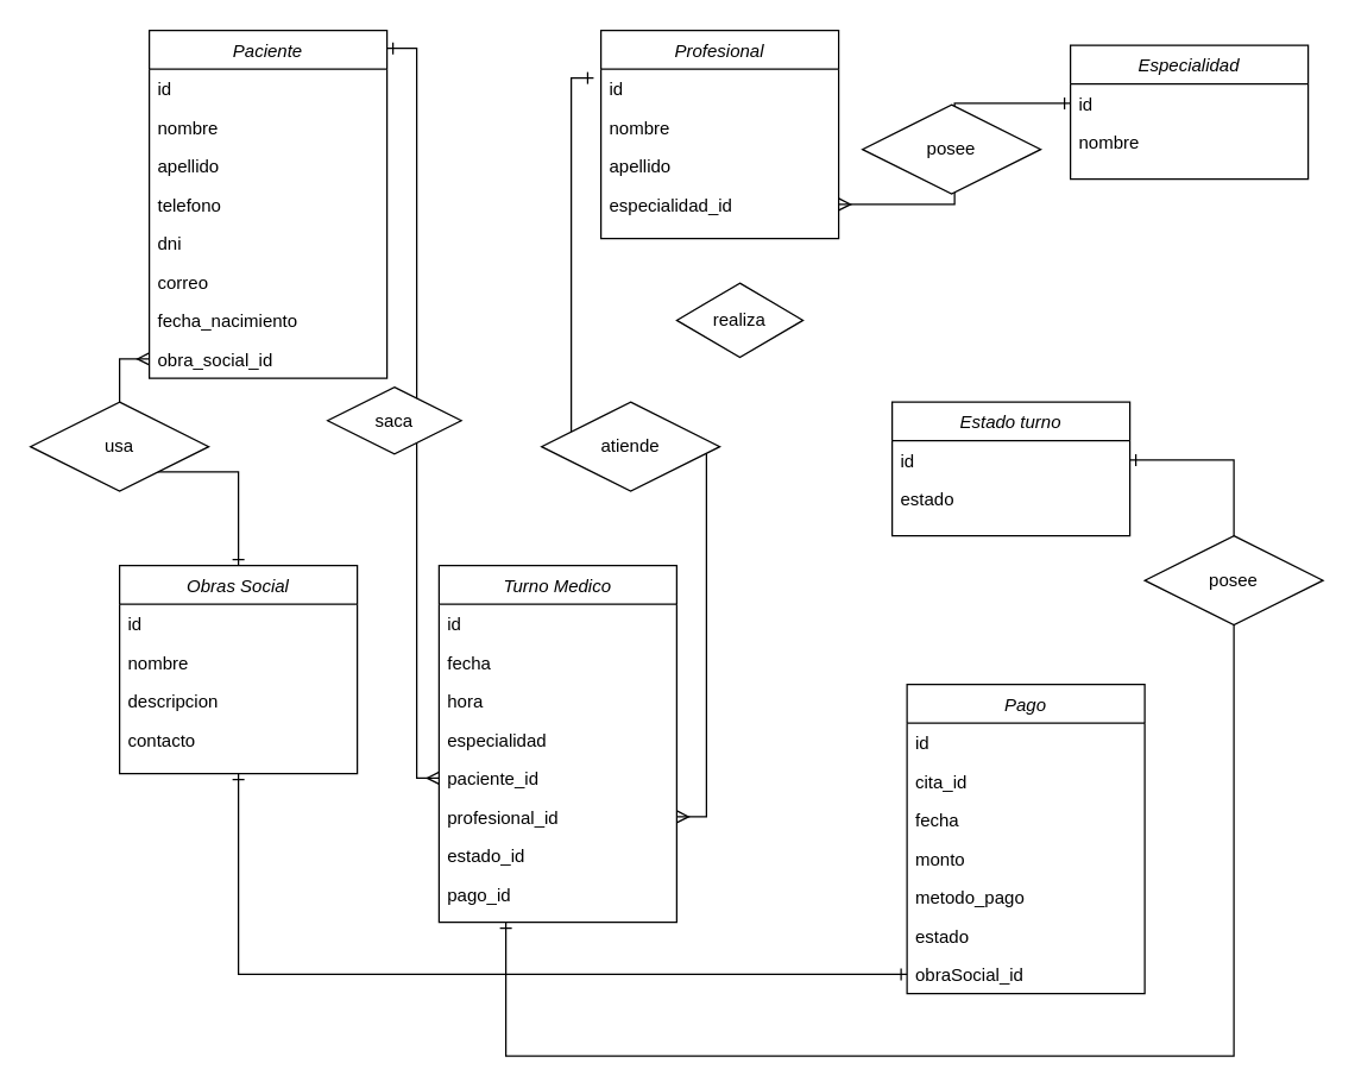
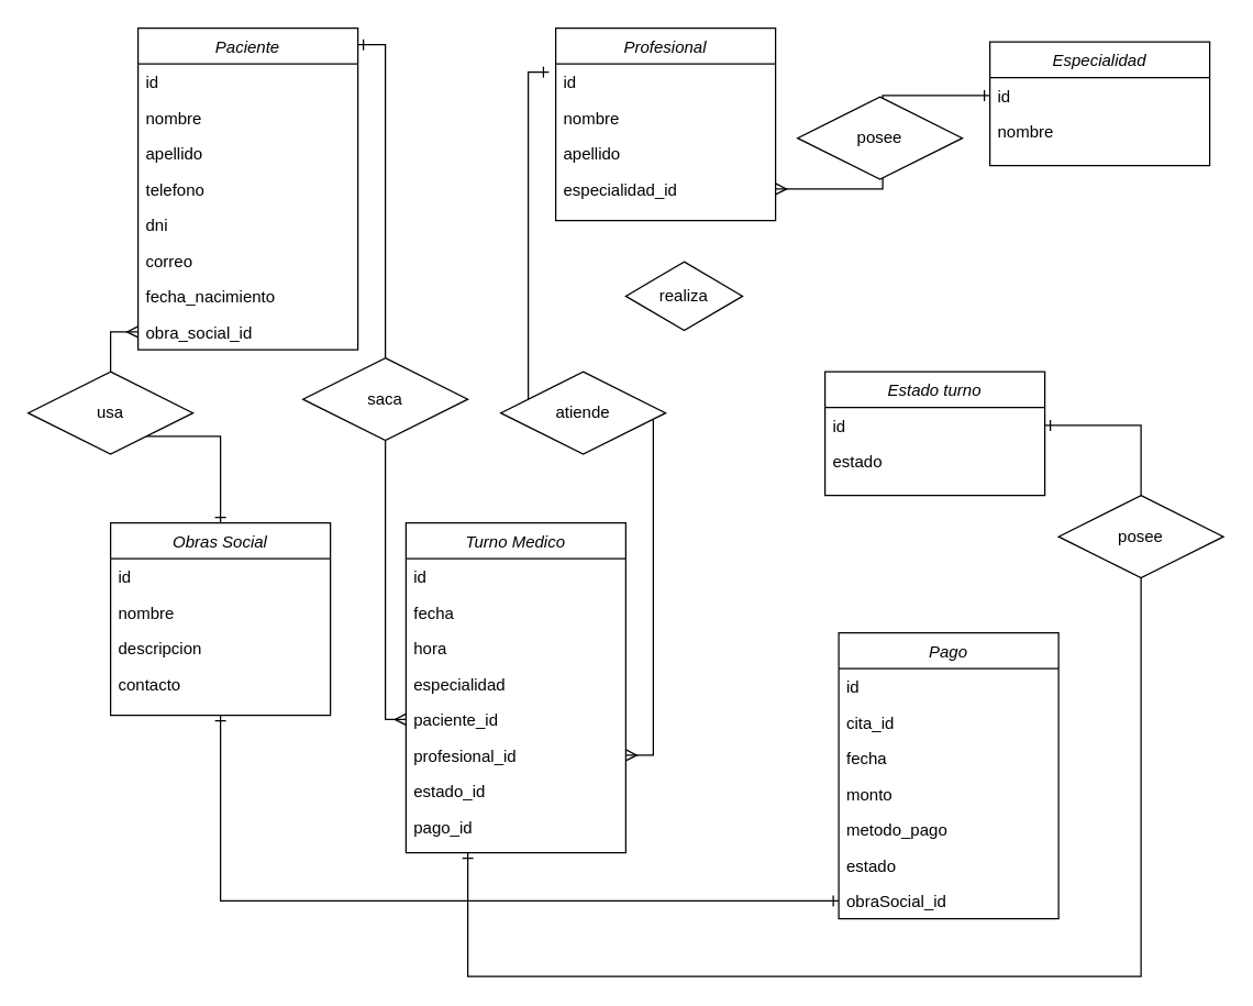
  <mxCell id="0" />
  <mxCell id="1" parent="0" />
  <mxCell id="2" value="Paciente" style="swimlane;fontStyle=2;align=center;verticalAlign=top;childLayout=stackLayout;horizontal=1;startSize=26;horizontalStack=0;resizeParent=1;resizeLast=0;collapsible=1;marginBottom=0;rounded=0;shadow=0;strokeWidth=1;" parent="1" vertex="1"><mxGeometry x="100" y="20" width="160" height="234" as="geometry"><mxRectangle x="230" y="140" width="160" height="26" as="alternateBounds" /></mxGeometry></mxCell>
  <mxCell id="3" value="id" style="text;align=left;verticalAlign=top;spacingLeft=4;spacingRight=4;overflow=hidden;rotatable=0;points=[[0,0.5],[1,0.5]];portConstraint=eastwest;" parent="2" vertex="1"><mxGeometry y="26" width="160" height="26" as="geometry" /></mxCell>
  <mxCell id="4" value="nombre" style="text;align=left;verticalAlign=top;spacingLeft=4;spacingRight=4;overflow=hidden;rotatable=0;points=[[0,0.5],[1,0.5]];portConstraint=eastwest;rounded=0;shadow=0;html=0;" parent="2" vertex="1"><mxGeometry y="52" width="160" height="26" as="geometry" /></mxCell>
  <mxCell id="5" value="apellido" style="text;align=left;verticalAlign=top;spacingLeft=4;spacingRight=4;overflow=hidden;rotatable=0;points=[[0,0.5],[1,0.5]];portConstraint=eastwest;rounded=0;shadow=0;html=0;" parent="2" vertex="1"><mxGeometry y="78" width="160" height="26" as="geometry" /></mxCell>
  <mxCell id="6" value="telefono" style="text;align=left;verticalAlign=top;spacingLeft=4;spacingRight=4;overflow=hidden;rotatable=0;points=[[0,0.5],[1,0.5]];portConstraint=eastwest;rounded=0;shadow=0;html=0;" parent="2" vertex="1"><mxGeometry y="104" width="160" height="26" as="geometry" /></mxCell>
  <mxCell id="7" value="dni" style="text;align=left;verticalAlign=top;spacingLeft=4;spacingRight=4;overflow=hidden;rotatable=0;points=[[0,0.5],[1,0.5]];portConstraint=eastwest;rounded=0;shadow=0;html=0;" parent="2" vertex="1"><mxGeometry y="130" width="160" height="26" as="geometry" /></mxCell>
  <mxCell id="8" value="correo" style="text;align=left;verticalAlign=top;spacingLeft=4;spacingRight=4;overflow=hidden;rotatable=0;points=[[0,0.5],[1,0.5]];portConstraint=eastwest;rounded=0;shadow=0;html=0;" parent="2" vertex="1"><mxGeometry y="156" width="160" height="26" as="geometry" /></mxCell>
  <mxCell id="9" value="fecha_nacimiento" style="text;align=left;verticalAlign=top;spacingLeft=4;spacingRight=4;overflow=hidden;rotatable=0;points=[[0,0.5],[1,0.5]];portConstraint=eastwest;rounded=0;shadow=0;html=0;" parent="2" vertex="1"><mxGeometry y="182" width="160" height="26" as="geometry" /></mxCell>
  <mxCell id="10" value="obra_social_id" style="text;align=left;verticalAlign=top;spacingLeft=4;spacingRight=4;overflow=hidden;rotatable=0;points=[[0,0.5],[1,0.5]];portConstraint=eastwest;rounded=0;shadow=0;html=0;" parent="2" vertex="1"><mxGeometry y="208" width="160" height="26" as="geometry" /></mxCell>
  <mxCell id="11" value="Profesional" style="swimlane;fontStyle=2;align=center;verticalAlign=top;childLayout=stackLayout;horizontal=1;startSize=26;horizontalStack=0;resizeParent=1;resizeLast=0;collapsible=1;marginBottom=0;rounded=0;shadow=0;strokeWidth=1;" parent="1" vertex="1"><mxGeometry x="404" y="20" width="160" height="140" as="geometry"><mxRectangle x="230" y="140" width="160" height="26" as="alternateBounds" /></mxGeometry></mxCell>
  <mxCell id="12" value="id" style="text;align=left;verticalAlign=top;spacingLeft=4;spacingRight=4;overflow=hidden;rotatable=0;points=[[0,0.5],[1,0.5]];portConstraint=eastwest;" parent="11" vertex="1"><mxGeometry y="26" width="160" height="26" as="geometry" /></mxCell>
  <mxCell id="13" value="nombre" style="text;align=left;verticalAlign=top;spacingLeft=4;spacingRight=4;overflow=hidden;rotatable=0;points=[[0,0.5],[1,0.5]];portConstraint=eastwest;rounded=0;shadow=0;html=0;" parent="11" vertex="1"><mxGeometry y="52" width="160" height="26" as="geometry" /></mxCell>
  <mxCell id="14" value="apellido" style="text;align=left;verticalAlign=top;spacingLeft=4;spacingRight=4;overflow=hidden;rotatable=0;points=[[0,0.5],[1,0.5]];portConstraint=eastwest;rounded=0;shadow=0;html=0;" parent="11" vertex="1"><mxGeometry y="78" width="160" height="26" as="geometry" /></mxCell>
  <mxCell id="15" value="especialidad_id" style="text;align=left;verticalAlign=top;spacingLeft=4;spacingRight=4;overflow=hidden;rotatable=0;points=[[0,0.5],[1,0.5]];portConstraint=eastwest;rounded=0;shadow=0;html=0;" parent="11" vertex="1"><mxGeometry y="104" width="160" height="26" as="geometry" /></mxCell>
  <mxCell id="16" style="edgeStyle=orthogonalEdgeStyle;rounded=0;orthogonalLoop=1;jettySize=auto;html=1;entryX=0;entryY=0.5;entryDx=0;entryDy=0;endArrow=ERone;endFill=0;startArrow=ERone;startFill=0;" edge="1" parent="1" source="17" target="38"><mxGeometry relative="1" as="geometry" /></mxCell>
  <mxCell id="17" value="Obras Social" style="swimlane;fontStyle=2;align=center;verticalAlign=top;childLayout=stackLayout;horizontal=1;startSize=26;horizontalStack=0;resizeParent=1;resizeLast=0;collapsible=1;marginBottom=0;rounded=0;shadow=0;strokeWidth=1;" parent="1" vertex="1"><mxGeometry x="80" y="380" width="160" height="140" as="geometry"><mxRectangle x="230" y="140" width="160" height="26" as="alternateBounds" /></mxGeometry></mxCell>
  <mxCell id="18" value="id" style="text;align=left;verticalAlign=top;spacingLeft=4;spacingRight=4;overflow=hidden;rotatable=0;points=[[0,0.5],[1,0.5]];portConstraint=eastwest;" parent="17" vertex="1"><mxGeometry y="26" width="160" height="26" as="geometry" /></mxCell>
  <mxCell id="19" value="nombre" style="text;align=left;verticalAlign=top;spacingLeft=4;spacingRight=4;overflow=hidden;rotatable=0;points=[[0,0.5],[1,0.5]];portConstraint=eastwest;rounded=0;shadow=0;html=0;" parent="17" vertex="1"><mxGeometry y="52" width="160" height="26" as="geometry" /></mxCell>
  <mxCell id="20" value="descripcion" style="text;align=left;verticalAlign=top;spacingLeft=4;spacingRight=4;overflow=hidden;rotatable=0;points=[[0,0.5],[1,0.5]];portConstraint=eastwest;rounded=0;shadow=0;html=0;" parent="17" vertex="1"><mxGeometry y="78" width="160" height="26" as="geometry" /></mxCell>
  <mxCell id="21" value="contacto" style="text;align=left;verticalAlign=top;spacingLeft=4;spacingRight=4;overflow=hidden;rotatable=0;points=[[0,0.5],[1,0.5]];portConstraint=eastwest;rounded=0;shadow=0;html=0;" parent="17" vertex="1"><mxGeometry y="104" width="160" height="26" as="geometry" /></mxCell>
  <mxCell id="22" value="Turno Medico" style="swimlane;fontStyle=2;align=center;verticalAlign=top;childLayout=stackLayout;horizontal=1;startSize=26;horizontalStack=0;resizeParent=1;resizeLast=0;collapsible=1;marginBottom=0;rounded=0;shadow=0;strokeWidth=1;" parent="1" vertex="1"><mxGeometry x="295" y="380" width="160" height="240" as="geometry"><mxRectangle x="230" y="140" width="160" height="26" as="alternateBounds" /></mxGeometry></mxCell>
  <mxCell id="23" value="id" style="text;align=left;verticalAlign=top;spacingLeft=4;spacingRight=4;overflow=hidden;rotatable=0;points=[[0,0.5],[1,0.5]];portConstraint=eastwest;" parent="22" vertex="1"><mxGeometry y="26" width="160" height="26" as="geometry" /></mxCell>
  <mxCell id="24" value="fecha" style="text;align=left;verticalAlign=top;spacingLeft=4;spacingRight=4;overflow=hidden;rotatable=0;points=[[0,0.5],[1,0.5]];portConstraint=eastwest;rounded=0;shadow=0;html=0;" parent="22" vertex="1"><mxGeometry y="52" width="160" height="26" as="geometry" /></mxCell>
  <mxCell id="25" value="hora" style="text;align=left;verticalAlign=top;spacingLeft=4;spacingRight=4;overflow=hidden;rotatable=0;points=[[0,0.5],[1,0.5]];portConstraint=eastwest;rounded=0;shadow=0;html=0;" parent="22" vertex="1"><mxGeometry y="78" width="160" height="26" as="geometry" /></mxCell>
  <mxCell id="26" value="especialidad" style="text;align=left;verticalAlign=top;spacingLeft=4;spacingRight=4;overflow=hidden;rotatable=0;points=[[0,0.5],[1,0.5]];portConstraint=eastwest;rounded=0;shadow=0;html=0;" parent="22" vertex="1"><mxGeometry y="104" width="160" height="26" as="geometry" /></mxCell>
  <mxCell id="27" value="paciente_id" style="text;align=left;verticalAlign=top;spacingLeft=4;spacingRight=4;overflow=hidden;rotatable=0;points=[[0,0.5],[1,0.5]];portConstraint=eastwest;rounded=0;shadow=0;html=0;" parent="22" vertex="1"><mxGeometry y="130" width="160" height="26" as="geometry" /></mxCell>
  <mxCell id="28" value="profesional_id" style="text;align=left;verticalAlign=top;spacingLeft=4;spacingRight=4;overflow=hidden;rotatable=0;points=[[0,0.5],[1,0.5]];portConstraint=eastwest;rounded=0;shadow=0;html=0;" parent="22" vertex="1"><mxGeometry y="156" width="160" height="26" as="geometry" /></mxCell>
  <mxCell id="29" value="estado_id" style="text;align=left;verticalAlign=top;spacingLeft=4;spacingRight=4;overflow=hidden;rotatable=0;points=[[0,0.5],[1,0.5]];portConstraint=eastwest;rounded=0;shadow=0;html=0;" parent="22" vertex="1"><mxGeometry y="182" width="160" height="26" as="geometry" /></mxCell>
  <mxCell id="30" value="pago_id" style="text;align=left;verticalAlign=top;spacingLeft=4;spacingRight=4;overflow=hidden;rotatable=0;points=[[0,0.5],[1,0.5]];portConstraint=eastwest;rounded=0;shadow=0;html=0;" vertex="1" parent="22"><mxGeometry y="208" width="160" height="26" as="geometry" /></mxCell>
  <mxCell id="31" value="Pago" style="swimlane;fontStyle=2;align=center;verticalAlign=top;childLayout=stackLayout;horizontal=1;startSize=26;horizontalStack=0;resizeParent=1;resizeLast=0;collapsible=1;marginBottom=0;rounded=0;shadow=0;strokeWidth=1;" parent="1" vertex="1"><mxGeometry x="610" y="460" width="160" height="208" as="geometry"><mxRectangle x="230" y="140" width="160" height="26" as="alternateBounds" /></mxGeometry></mxCell>
  <mxCell id="32" value="id" style="text;align=left;verticalAlign=top;spacingLeft=4;spacingRight=4;overflow=hidden;rotatable=0;points=[[0,0.5],[1,0.5]];portConstraint=eastwest;" parent="31" vertex="1"><mxGeometry y="26" width="160" height="26" as="geometry" /></mxCell>
  <mxCell id="33" value="cita_id" style="text;align=left;verticalAlign=top;spacingLeft=4;spacingRight=4;overflow=hidden;rotatable=0;points=[[0,0.5],[1,0.5]];portConstraint=eastwest;rounded=0;shadow=0;html=0;" parent="31" vertex="1"><mxGeometry y="52" width="160" height="26" as="geometry" /></mxCell>
  <mxCell id="34" value="fecha" style="text;align=left;verticalAlign=top;spacingLeft=4;spacingRight=4;overflow=hidden;rotatable=0;points=[[0,0.5],[1,0.5]];portConstraint=eastwest;rounded=0;shadow=0;html=0;" parent="31" vertex="1"><mxGeometry y="78" width="160" height="26" as="geometry" /></mxCell>
  <mxCell id="35" value="monto" style="text;align=left;verticalAlign=top;spacingLeft=4;spacingRight=4;overflow=hidden;rotatable=0;points=[[0,0.5],[1,0.5]];portConstraint=eastwest;rounded=0;shadow=0;html=0;" parent="31" vertex="1"><mxGeometry y="104" width="160" height="26" as="geometry" /></mxCell>
  <mxCell id="36" value="metodo_pago" style="text;align=left;verticalAlign=top;spacingLeft=4;spacingRight=4;overflow=hidden;rotatable=0;points=[[0,0.5],[1,0.5]];portConstraint=eastwest;rounded=0;shadow=0;html=0;" parent="31" vertex="1"><mxGeometry y="130" width="160" height="26" as="geometry" /></mxCell>
  <mxCell id="37" value="estado" style="text;align=left;verticalAlign=top;spacingLeft=4;spacingRight=4;overflow=hidden;rotatable=0;points=[[0,0.5],[1,0.5]];portConstraint=eastwest;rounded=0;shadow=0;html=0;" parent="31" vertex="1"><mxGeometry y="156" width="160" height="26" as="geometry" /></mxCell>
  <mxCell id="38" value="obraSocial_id" style="text;align=left;verticalAlign=top;spacingLeft=4;spacingRight=4;overflow=hidden;rotatable=0;points=[[0,0.5],[1,0.5]];portConstraint=eastwest;rounded=0;shadow=0;html=0;" vertex="1" parent="31"><mxGeometry y="182" width="160" height="26" as="geometry" /></mxCell>
  <mxCell id="39" style="edgeStyle=orthogonalEdgeStyle;rounded=0;orthogonalLoop=1;jettySize=auto;html=1;exitX=0;exitY=0.5;exitDx=0;exitDy=0;entryX=0.5;entryY=0;entryDx=0;entryDy=0;endArrow=ERone;endFill=0;startArrow=ERmany;startFill=0;" parent="1" source="10" target="17" edge="1"><mxGeometry relative="1" as="geometry"><mxPoint x="440" y="330" as="targetPoint" /></mxGeometry></mxCell>
  <mxCell id="40" style="edgeStyle=orthogonalEdgeStyle;rounded=0;orthogonalLoop=1;jettySize=auto;html=1;endArrow=ERmany;endFill=0;startArrow=ERone;startFill=0;" parent="1" edge="1" target="27"><mxGeometry relative="1" as="geometry"><mxPoint x="455" y="440" as="targetPoint" /><mxPoint x="260" y="32" as="sourcePoint" /><Array as="points"><mxPoint x="260" y="32" /><mxPoint x="280" y="32" /><mxPoint x="280" y="523" /></Array></mxGeometry></mxCell>
  <mxCell id="41" style="edgeStyle=orthogonalEdgeStyle;rounded=0;orthogonalLoop=1;jettySize=auto;html=1;entryX=1;entryY=0.5;entryDx=0;entryDy=0;exitX=-0.031;exitY=0.231;exitDx=0;exitDy=0;exitPerimeter=0;endArrow=ERmany;endFill=0;startArrow=ERone;startFill=0;" parent="1" source="12" target="28" edge="1"><mxGeometry relative="1" as="geometry"><mxPoint x="465" y="550" as="targetPoint" /><mxPoint x="561" y="30" as="sourcePoint" /></mxGeometry></mxCell>
  <mxCell id="42" value="Estado turno" style="swimlane;fontStyle=2;align=center;verticalAlign=top;childLayout=stackLayout;horizontal=1;startSize=26;horizontalStack=0;resizeParent=1;resizeLast=0;collapsible=1;marginBottom=0;rounded=0;shadow=0;strokeWidth=1;" parent="1" vertex="1"><mxGeometry x="600" y="270" width="160" height="90" as="geometry"><mxRectangle x="230" y="140" width="160" height="26" as="alternateBounds" /></mxGeometry></mxCell>
  <mxCell id="43" value="id" style="text;align=left;verticalAlign=top;spacingLeft=4;spacingRight=4;overflow=hidden;rotatable=0;points=[[0,0.5],[1,0.5]];portConstraint=eastwest;" parent="42" vertex="1"><mxGeometry y="26" width="160" height="26" as="geometry" /></mxCell>
  <mxCell id="44" value="estado" style="text;align=left;verticalAlign=top;spacingLeft=4;spacingRight=4;overflow=hidden;rotatable=0;points=[[0,0.5],[1,0.5]];portConstraint=eastwest;rounded=0;shadow=0;html=0;" parent="42" vertex="1"><mxGeometry y="52" width="160" height="26" as="geometry" /></mxCell>
  <mxCell id="45" style="edgeStyle=orthogonalEdgeStyle;rounded=0;orthogonalLoop=1;jettySize=auto;html=1;startArrow=ERone;startFill=0;endArrow=ERone;endFill=0;" parent="1" source="43" edge="1"><mxGeometry relative="1" as="geometry"><mxPoint x="580" y="300" as="sourcePoint" /><Array as="points"><mxPoint x="830" y="309" /><mxPoint x="830" y="710" /><mxPoint x="340" y="710" /><mxPoint x="340" y="620" /></Array><mxPoint x="340" y="620" as="targetPoint" /></mxGeometry></mxCell>
  <mxCell id="46" value="Especialidad&#10;" style="swimlane;fontStyle=2;align=center;verticalAlign=top;childLayout=stackLayout;horizontal=1;startSize=26;horizontalStack=0;resizeParent=1;resizeLast=0;collapsible=1;marginBottom=0;rounded=0;shadow=0;strokeWidth=1;" parent="1" vertex="1"><mxGeometry x="720" y="30" width="160" height="90" as="geometry"><mxRectangle x="230" y="140" width="160" height="26" as="alternateBounds" /></mxGeometry></mxCell>
  <mxCell id="47" value="id" style="text;align=left;verticalAlign=top;spacingLeft=4;spacingRight=4;overflow=hidden;rotatable=0;points=[[0,0.5],[1,0.5]];portConstraint=eastwest;" parent="46" vertex="1"><mxGeometry y="26" width="160" height="26" as="geometry" /></mxCell>
  <mxCell id="48" value="nombre" style="text;align=left;verticalAlign=top;spacingLeft=4;spacingRight=4;overflow=hidden;rotatable=0;points=[[0,0.5],[1,0.5]];portConstraint=eastwest;rounded=0;shadow=0;html=0;" parent="46" vertex="1"><mxGeometry y="52" width="160" height="26" as="geometry" /></mxCell>
  <mxCell id="49" style="edgeStyle=orthogonalEdgeStyle;rounded=0;orthogonalLoop=1;jettySize=auto;html=1;exitX=0;exitY=0.5;exitDx=0;exitDy=0;entryX=1;entryY=0.5;entryDx=0;entryDy=0;endArrow=ERmany;endFill=0;startArrow=ERone;startFill=0;" parent="1" source="47" target="15" edge="1"><mxGeometry relative="1" as="geometry"><mxPoint x="820" y="170" as="targetPoint" /><mxPoint x="810" y="60" as="sourcePoint" /></mxGeometry></mxCell>
  <mxCell id="50" value="usa" style="shape=rhombus;perimeter=rhombusPerimeter;whiteSpace=wrap;html=1;align=center;" vertex="1" parent="1"><mxGeometry x="20" y="270" width="120" height="60" as="geometry" /></mxCell>
  <mxCell id="51" value="atiende" style="shape=rhombus;perimeter=rhombusPerimeter;whiteSpace=wrap;html=1;align=center;" vertex="1" parent="1"><mxGeometry x="364" y="270" width="120" height="60" as="geometry" /></mxCell>
- <mxCell id="52" value="saca" style="shape=rhombus;perimeter=rhombusPerimeter;whiteSpace=wrap;html=1;align=center;" vertex="1" parent="1"><mxGeometry x="220" y="260" width="90" height="45" as="geometry" /></mxCell>
+ <mxCell id="52" value="saca" style="shape=rhombus;perimeter=rhombusPerimeter;whiteSpace=wrap;html=1;align=center;" vertex="1" parent="1"><mxGeometry x="220" y="260" width="120" height="60" as="geometry" /></mxCell>
  <mxCell id="53" value="posee" style="shape=rhombus;perimeter=rhombusPerimeter;whiteSpace=wrap;html=1;align=center;" vertex="1" parent="1"><mxGeometry x="580" y="70" width="120" height="60" as="geometry" /></mxCell>
  <mxCell id="54" value="posee" style="shape=rhombus;perimeter=rhombusPerimeter;whiteSpace=wrap;html=1;align=center;" vertex="1" parent="1"><mxGeometry x="770" y="360" width="120" height="60" as="geometry" /></mxCell>
  <mxCell id="55" value="realiza" style="shape=rhombus;perimeter=rhombusPerimeter;whiteSpace=wrap;html=1;align=center;" vertex="1" parent="1"><mxGeometry x="455" y="190" width="85" height="50" as="geometry" /></mxCell>
